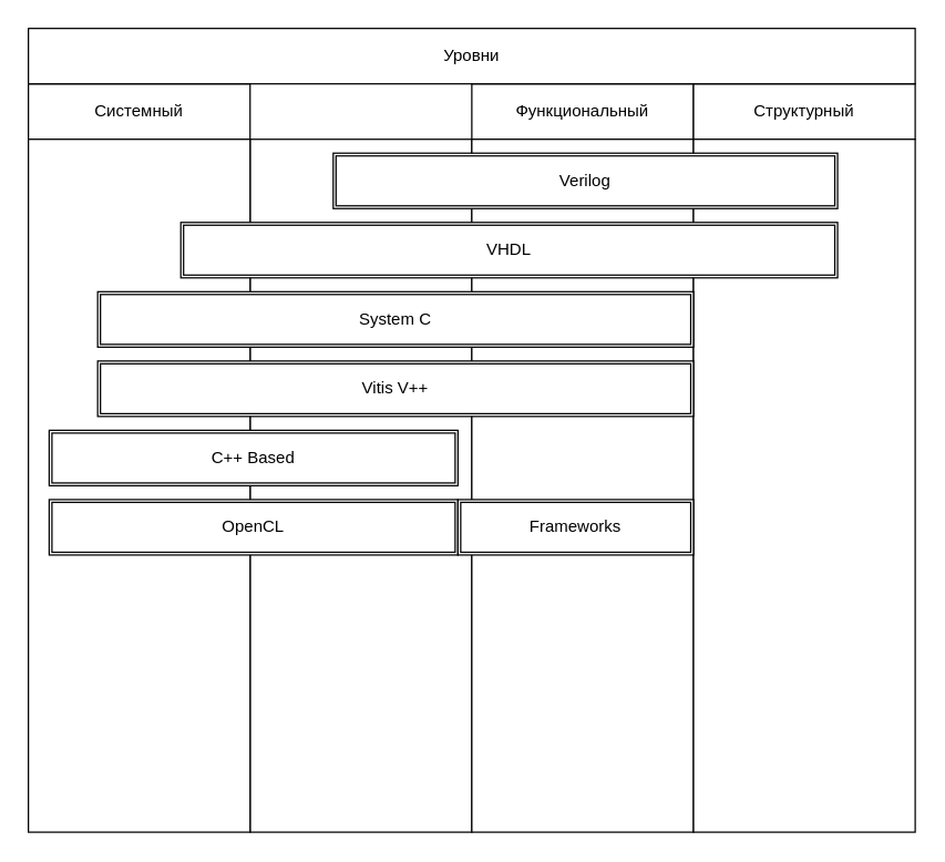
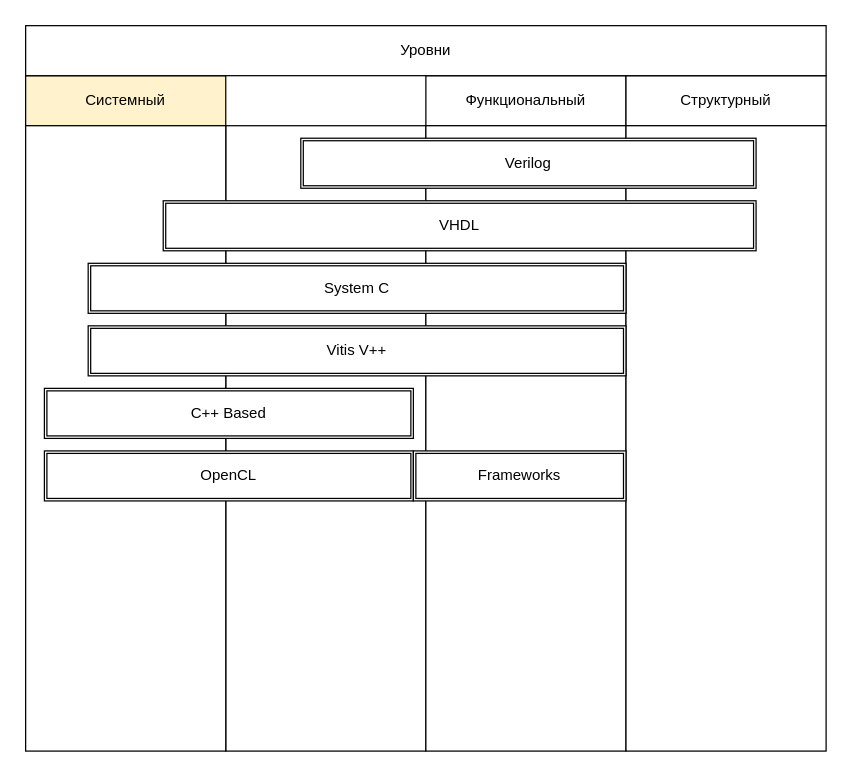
  <mxCell id="0" />
  <mxCell id="1" parent="0" />
- <mxCell id="2" value="Системный" style="rounded=0;whiteSpace=wrap;html=1;" vertex="1" parent="1"><mxGeometry x="20" y="60" width="160" height="40" as="geometry" /></mxCell>
+ <mxCell id="2" value="Системный" style="rounded=0;whiteSpace=wrap;html=1;fillColor=#fff2cc;" vertex="1" parent="1"><mxGeometry x="20" y="60" width="160" height="40" as="geometry" /></mxCell>
  <mxCell id="3" value="Функциональный" style="rounded=0;whiteSpace=wrap;html=1;" vertex="1" parent="1"><mxGeometry x="340" y="60" width="160" height="40" as="geometry" /></mxCell>
  <mxCell id="4" value="Структурный" style="rounded=0;whiteSpace=wrap;html=1;" vertex="1" parent="1"><mxGeometry x="500" y="60" width="160" height="40" as="geometry" /></mxCell>
  <mxCell id="5" value="Уровни" style="rounded=0;whiteSpace=wrap;html=1;" vertex="1" parent="1"><mxGeometry x="20" y="20" width="640" height="40" as="geometry" /></mxCell>
  <mxCell id="6" value="" style="rounded=0;whiteSpace=wrap;html=1;" vertex="1" parent="1"><mxGeometry x="180" y="100" width="160" height="500" as="geometry" /></mxCell>
  <mxCell id="7" value="" style="rounded=0;whiteSpace=wrap;html=1;" vertex="1" parent="1"><mxGeometry x="340" y="100" width="160" height="500" as="geometry" /></mxCell>
  <mxCell id="8" value="" style="rounded=0;whiteSpace=wrap;html=1;" vertex="1" parent="1"><mxGeometry x="20" y="100" width="160" height="500" as="geometry" /></mxCell>
  <mxCell id="9" value="" style="rounded=0;whiteSpace=wrap;html=1;" vertex="1" parent="1"><mxGeometry x="500" y="100" width="160" height="500" as="geometry" /></mxCell>
  <mxCell id="10" value="Verilog" style="shape=ext;double=1;rounded=0;whiteSpace=wrap;html=1;" vertex="1" parent="1"><mxGeometry x="240" y="110" width="364" height="40" as="geometry" /></mxCell>
  <mxCell id="11" value="VHDL" style="shape=ext;double=1;rounded=0;whiteSpace=wrap;html=1;" vertex="1" parent="1"><mxGeometry x="130" y="160" width="474" height="40" as="geometry" /></mxCell>
  <mxCell id="12" value="System C" style="shape=ext;double=1;rounded=0;whiteSpace=wrap;html=1;" vertex="1" parent="1"><mxGeometry x="70" y="210" width="430" height="40" as="geometry" /></mxCell>
  <mxCell id="13" value="Vitis V++" style="shape=ext;double=1;rounded=0;whiteSpace=wrap;html=1;" vertex="1" parent="1"><mxGeometry x="70" y="260" width="430" height="40" as="geometry" /></mxCell>
  <mxCell id="14" value="C++ Based" style="shape=ext;double=1;rounded=0;whiteSpace=wrap;html=1;" vertex="1" parent="1"><mxGeometry x="35" y="310" width="295" height="40" as="geometry" /></mxCell>
  <mxCell id="15" value="OpenCL" style="shape=ext;double=1;rounded=0;whiteSpace=wrap;html=1;" vertex="1" parent="1"><mxGeometry x="35" y="360" width="295" height="40" as="geometry" /></mxCell>
  <mxCell id="16" value="Frameworks" style="shape=ext;double=1;rounded=0;whiteSpace=wrap;html=1;" vertex="1" parent="1"><mxGeometry x="330" y="360" width="170" height="40" as="geometry" /></mxCell>
